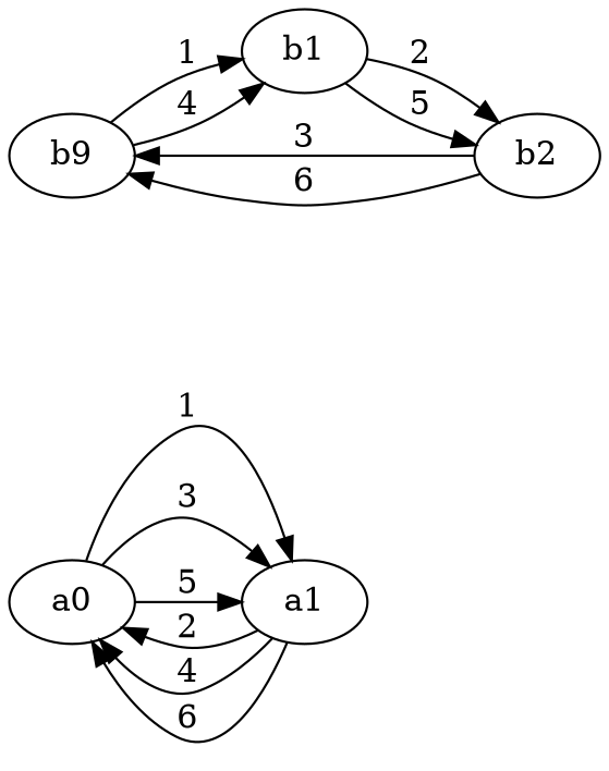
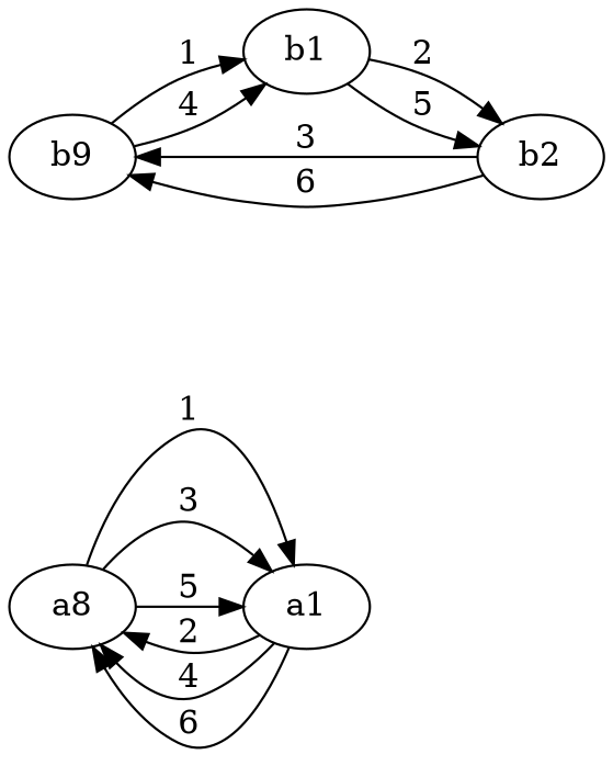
  digraph {
    rankdir=LR
-   a0
+   a0 [label=a8]
    a1
    n3 [label=b9]
    b1
    b2
    a0 -> a1 [label=1]
    a0 -> a1 [label=3]
    a0 -> a1 [label=5]
    a1 -> a0 [label=2]
    a1 -> a0 [label=4]
    a1 -> a0 [label=6]
    n3 -> b1 [label=1]
    n3 -> b1 [label=4]
    b1 -> b2 [label=2]
    b1 -> b2 [label=5]
    b2 -> n3 [label=3]
    b2 -> n3 [label=6]
  }
